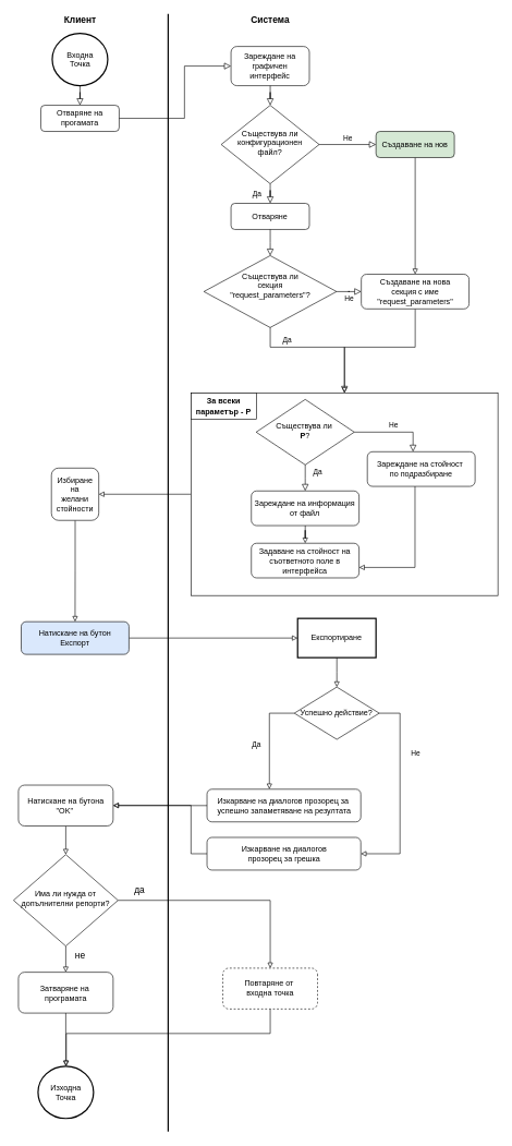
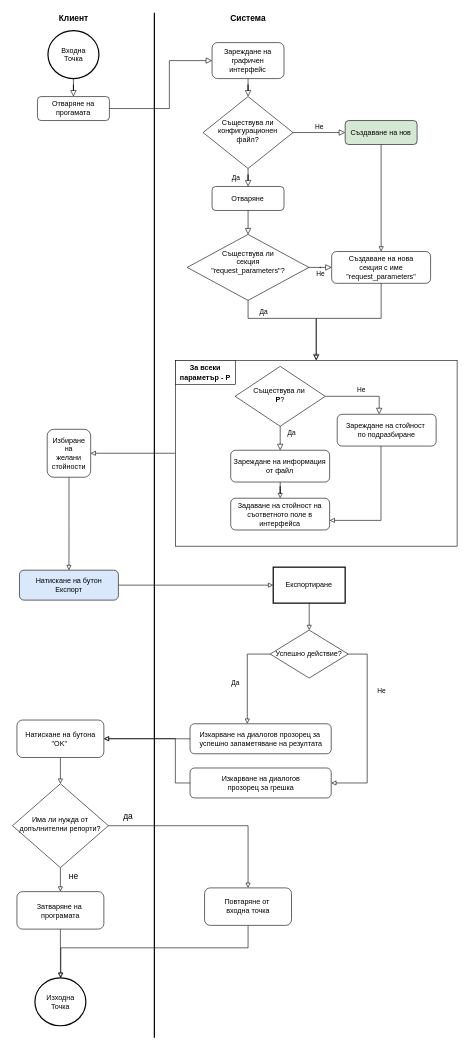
  <mxCell id="0" />
  <mxCell id="1" parent="0" />
  <mxCell id="2" style="edgeStyle=orthogonalEdgeStyle;rounded=0;orthogonalLoop=1;jettySize=auto;html=1;endArrow=block;endFill=0;fontSize=14;" parent="1" source="3" target="37" edge="1"><mxGeometry relative="1" as="geometry"><mxPoint x="182.192" y="895" as="targetPoint" /><Array as="points" /></mxGeometry></mxCell>
  <mxCell id="3" value="" style="rounded=0;whiteSpace=wrap;html=1;fontSize=14;" parent="1" vertex="1"><mxGeometry x="292" y="600" width="470" height="310" as="geometry" /></mxCell>
  <mxCell id="4" value="&lt;font style=&quot;font-size: 12px&quot;&gt;&lt;b&gt;За всеки &lt;br&gt;параметър - P&lt;/b&gt;&lt;/font&gt;" style="rounded=0;whiteSpace=wrap;html=1;fontSize=14;" parent="1" vertex="1"><mxGeometry x="292" y="600" width="100" height="40" as="geometry" /></mxCell>
  <mxCell id="5" value="" style="rounded=0;html=1;jettySize=auto;orthogonalLoop=1;fontSize=11;endArrow=block;endFill=0;endSize=8;strokeWidth=1;shadow=0;labelBackgroundColor=none;edgeStyle=orthogonalEdgeStyle;" parent="1" source="9" target="6" edge="1"><mxGeometry relative="1" as="geometry"><mxPoint x="232" y="100" as="targetPoint" /></mxGeometry></mxCell>
  <mxCell id="6" value="Отваряне на прогамата" style="rounded=1;whiteSpace=wrap;html=1;fontSize=12;glass=0;strokeWidth=1;shadow=0;" parent="1" vertex="1"><mxGeometry x="62" y="160" width="120" height="40" as="geometry" /></mxCell>
  <mxCell id="7" value="" style="rounded=0;html=1;jettySize=auto;orthogonalLoop=1;fontSize=11;endArrow=block;endFill=0;endSize=8;strokeWidth=1;shadow=0;labelBackgroundColor=none;edgeStyle=orthogonalEdgeStyle;" parent="1" source="6" target="8" edge="1"><mxGeometry relative="1" as="geometry"><mxPoint x="-211.75" y="380" as="sourcePoint" /><mxPoint x="-101.75" y="380" as="targetPoint" /><Array as="points"><mxPoint x="282" y="180" /><mxPoint x="282" y="100" /></Array></mxGeometry></mxCell>
  <mxCell id="8" value="&lt;p class=&quot;MsoNormal&quot;&gt;&lt;span lang=&quot;BG&quot;&gt;Зареждане на&lt;br&gt;графичен интерфейс&lt;/span&gt;&lt;/p&gt;" style="rounded=1;whiteSpace=wrap;html=1;fontSize=12;glass=0;strokeWidth=1;shadow=0;" parent="1" vertex="1"><mxGeometry x="353.25" y="70" width="120" height="60" as="geometry" /></mxCell>
  <mxCell id="9" value="Входна&lt;br&gt;Точка" style="strokeWidth=2;html=1;shape=mxgraph.flowchart.start_2;whiteSpace=wrap;" parent="1" vertex="1"><mxGeometry x="79.5" y="50" width="85" height="80" as="geometry" /></mxCell>
  <mxCell id="10" value="" style="line;strokeWidth=2;direction=south;html=1;" parent="1" vertex="1"><mxGeometry x="252" y="20" width="10" height="1710" as="geometry" /></mxCell>
  <mxCell id="11" value="Клиент" style="text;html=1;align=center;verticalAlign=middle;resizable=0;points=[];autosize=1;fontSize=14;fontStyle=1" parent="1" vertex="1"><mxGeometry x="92" y="20" width="60" height="20" as="geometry" /></mxCell>
  <mxCell id="12" value="Система" style="text;html=1;align=center;verticalAlign=middle;resizable=0;points=[];autosize=1;fontStyle=1;fontSize=14;" parent="1" vertex="1"><mxGeometry x="378.25" y="20" width="70" height="20" as="geometry" /></mxCell>
  <mxCell id="13" value="" style="rounded=0;html=1;jettySize=auto;orthogonalLoop=1;fontSize=11;endArrow=block;endFill=0;endSize=8;strokeWidth=1;shadow=0;labelBackgroundColor=none;edgeStyle=orthogonalEdgeStyle;" parent="1" source="8" target="16" edge="1"><mxGeometry relative="1" as="geometry"><mxPoint x="413.25" y="210" as="sourcePoint" /><mxPoint x="413.25" y="260" as="targetPoint" /></mxGeometry></mxCell>
  <mxCell id="14" value="Да" style="rounded=0;html=1;jettySize=auto;orthogonalLoop=1;fontSize=11;endArrow=block;endFill=0;endSize=8;strokeWidth=1;shadow=0;labelBackgroundColor=none;edgeStyle=orthogonalEdgeStyle;" parent="1" source="16" target="19" edge="1"><mxGeometry y="20" relative="1" as="geometry"><mxPoint as="offset" /><mxPoint x="413.25" y="400" as="targetPoint" /></mxGeometry></mxCell>
  <mxCell id="15" value="Не" style="edgeStyle=orthogonalEdgeStyle;rounded=0;html=1;jettySize=auto;orthogonalLoop=1;fontSize=11;endArrow=block;endFill=0;endSize=8;strokeWidth=1;shadow=0;labelBackgroundColor=none;" parent="1" source="16" target="18" edge="1"><mxGeometry y="10" relative="1" as="geometry"><mxPoint as="offset" /></mxGeometry></mxCell>
  <mxCell id="16" value="Съществува ли конфигурационен &lt;br&gt;файл?" style="rhombus;whiteSpace=wrap;html=1;shadow=0;fontFamily=Helvetica;fontSize=12;align=center;strokeWidth=1;spacing=6;spacingTop=-4;" parent="1" vertex="1"><mxGeometry x="338.25" y="160" width="150" height="120" as="geometry" /></mxCell>
  <mxCell id="17" style="edgeStyle=orthogonalEdgeStyle;rounded=0;orthogonalLoop=1;jettySize=auto;html=1;fontSize=14;endArrow=block;endFill=0;" parent="1" source="18" target="24" edge="1"><mxGeometry relative="1" as="geometry" /></mxCell>
  <mxCell id="18" value="Създаване на нов" style="rounded=1;whiteSpace=wrap;html=1;fontSize=12;glass=0;strokeWidth=1;shadow=0;fillColor=#d5e8d4;" parent="1" vertex="1"><mxGeometry x="575.25" y="200" width="120" height="40" as="geometry" /></mxCell>
  <mxCell id="19" value="Отваряне" style="rounded=1;whiteSpace=wrap;html=1;fontSize=12;glass=0;strokeWidth=1;shadow=0;" parent="1" vertex="1"><mxGeometry x="353.25" y="310" width="120" height="40" as="geometry" /></mxCell>
  <mxCell id="20" value="Съществува ли&lt;br&gt;секция&lt;br&gt;&quot;request_parameters&quot;?&lt;br&gt;&amp;nbsp;" style="rhombus;whiteSpace=wrap;html=1;shadow=0;fontFamily=Helvetica;fontSize=12;align=center;strokeWidth=1;spacing=6;spacingTop=-4;" parent="1" vertex="1"><mxGeometry x="311.69" y="390" width="203.12" height="110" as="geometry" /></mxCell>
  <mxCell id="21" value="" style="rounded=0;html=1;jettySize=auto;orthogonalLoop=1;fontSize=11;endArrow=block;endFill=0;endSize=8;strokeWidth=1;shadow=0;labelBackgroundColor=none;edgeStyle=orthogonalEdgeStyle;" parent="1" source="19" target="20" edge="1"><mxGeometry x="0.664" y="95" relative="1" as="geometry"><mxPoint as="offset" /><mxPoint x="423.25" y="360" as="sourcePoint" /><mxPoint x="423.25" y="400" as="targetPoint" /></mxGeometry></mxCell>
  <mxCell id="22" value="Не" style="edgeStyle=orthogonalEdgeStyle;rounded=0;html=1;jettySize=auto;orthogonalLoop=1;fontSize=11;endArrow=block;endFill=0;endSize=8;strokeWidth=1;shadow=0;labelBackgroundColor=none;" parent="1" source="20" target="24" edge="1"><mxGeometry y="10" relative="1" as="geometry"><mxPoint as="offset" /><mxPoint x="498.25" y="300" as="sourcePoint" /><mxPoint x="538.25" y="555" as="targetPoint" /></mxGeometry></mxCell>
  <mxCell id="23" style="edgeStyle=orthogonalEdgeStyle;rounded=0;orthogonalLoop=1;jettySize=auto;html=1;endArrow=block;endFill=0;" edge="1" parent="1" source="24" target="3"><mxGeometry relative="1" as="geometry"><Array as="points"><mxPoint x="635" y="530" /><mxPoint x="527" y="530" /></Array></mxGeometry></mxCell>
  <mxCell id="24" value="Създаване на нова&lt;br&gt;секция с име&lt;br&gt;&quot;request_parameters&quot;" style="rounded=1;whiteSpace=wrap;html=1;fontSize=12;glass=0;strokeWidth=1;shadow=0;" parent="1" vertex="1"><mxGeometry x="552.75" y="418.5" width="165" height="53" as="geometry" /></mxCell>
  <mxCell id="25" style="edgeStyle=orthogonalEdgeStyle;rounded=0;orthogonalLoop=1;jettySize=auto;html=1;endArrow=block;endFill=0;fontSize=14;" parent="1" source="26" target="33" edge="1"><mxGeometry relative="1" as="geometry" /></mxCell>
  <mxCell id="26" value="Зареждане на информация от файл" style="rounded=1;whiteSpace=wrap;html=1;fontSize=12;glass=0;strokeWidth=1;shadow=0;" parent="1" vertex="1"><mxGeometry x="384.36" y="750" width="165" height="53" as="geometry" /></mxCell>
  <mxCell id="27" value="Да" style="rounded=0;html=1;jettySize=auto;orthogonalLoop=1;fontSize=11;endArrow=block;endFill=0;endSize=8;strokeWidth=1;shadow=0;labelBackgroundColor=none;edgeStyle=orthogonalEdgeStyle;" parent="1" source="20" target="3" edge="1"><mxGeometry x="-0.475" y="10" relative="1" as="geometry"><mxPoint as="offset" /><mxPoint x="423.3" y="400" as="sourcePoint" /><mxPoint x="423.3" y="435.041" as="targetPoint" /><Array as="points"><mxPoint x="413" y="530" /><mxPoint x="527" y="530" /></Array></mxGeometry></mxCell>
  <mxCell id="28" style="edgeStyle=orthogonalEdgeStyle;rounded=0;orthogonalLoop=1;jettySize=auto;html=1;endArrow=block;endFill=0;fontSize=14;" parent="1" source="29" target="33" edge="1"><mxGeometry relative="1" as="geometry"><Array as="points"><mxPoint x="635" y="867" /></Array></mxGeometry></mxCell>
  <mxCell id="29" value="Зареждане на стойност&amp;nbsp;&lt;br&gt;по подразбиране" style="rounded=1;whiteSpace=wrap;html=1;fontSize=12;glass=0;strokeWidth=1;shadow=0;" parent="1" vertex="1"><mxGeometry x="562" y="690" width="165" height="53" as="geometry" /></mxCell>
  <mxCell id="30" value="Съществува ли&amp;nbsp;&lt;br&gt;&lt;b&gt;P&lt;/b&gt;?" style="rhombus;whiteSpace=wrap;html=1;shadow=0;fontFamily=Helvetica;fontSize=12;align=center;strokeWidth=1;spacing=6;spacingTop=-4;" parent="1" vertex="1"><mxGeometry x="391.73" y="610" width="150.27" height="100" as="geometry" /></mxCell>
  <mxCell id="31" value="Да" style="rounded=0;html=1;jettySize=auto;orthogonalLoop=1;fontSize=11;endArrow=block;endFill=0;endSize=8;strokeWidth=1;shadow=0;labelBackgroundColor=none;edgeStyle=orthogonalEdgeStyle;" parent="1" source="30" target="26" edge="1"><mxGeometry x="0.556" y="27" relative="1" as="geometry"><mxPoint x="-8" y="-20" as="offset" /><mxPoint x="423.25" y="565" as="sourcePoint" /><mxPoint x="467" y="755" as="targetPoint" /><Array as="points" /></mxGeometry></mxCell>
  <mxCell id="32" value="Не" style="edgeStyle=orthogonalEdgeStyle;rounded=0;html=1;jettySize=auto;orthogonalLoop=1;fontSize=11;endArrow=block;endFill=0;endSize=8;strokeWidth=1;shadow=0;labelBackgroundColor=none;" parent="1" source="30" target="29" edge="1"><mxGeometry y="10" relative="1" as="geometry"><mxPoint as="offset" /><mxPoint x="503.25" y="500" as="sourcePoint" /><mxPoint x="562.75" y="500" as="targetPoint" /><Array as="points"><mxPoint x="632" y="660" /></Array></mxGeometry></mxCell>
  <mxCell id="33" value="Задаване на стойност на съответното поле в интерфейса" style="rounded=1;whiteSpace=wrap;html=1;fontSize=12;glass=0;strokeWidth=1;shadow=0;" parent="1" vertex="1"><mxGeometry x="384.36" y="830" width="165" height="53" as="geometry" /></mxCell>
  <mxCell id="34" style="edgeStyle=orthogonalEdgeStyle;rounded=0;orthogonalLoop=1;jettySize=auto;html=1;endArrow=block;endFill=0;fontSize=14;" parent="1" source="35" target="39" edge="1"><mxGeometry relative="1" as="geometry"><mxPoint x="402" y="975" as="targetPoint" /></mxGeometry></mxCell>
  <mxCell id="35" value="Натискане на бутон&lt;br&gt;Експорт" style="rounded=1;whiteSpace=wrap;html=1;fontSize=12;glass=0;strokeWidth=1;shadow=0;fillColor=#dae8fc;" parent="1" vertex="1"><mxGeometry x="32" y="950" width="165" height="50" as="geometry" /></mxCell>
  <mxCell id="36" style="edgeStyle=orthogonalEdgeStyle;rounded=0;orthogonalLoop=1;jettySize=auto;html=1;endArrow=block;endFill=0;fontSize=14;" parent="1" source="37" target="35" edge="1"><mxGeometry relative="1" as="geometry" /></mxCell>
  <mxCell id="37" value="Избиране&lt;br&gt;на&lt;br&gt;желани&lt;br&gt;стойности" style="rounded=1;whiteSpace=wrap;html=1;fontSize=12;glass=0;strokeWidth=1;shadow=0;" parent="1" vertex="1"><mxGeometry x="78.25" y="715" width="72.5" height="80" as="geometry" /></mxCell>
  <mxCell id="38" style="edgeStyle=orthogonalEdgeStyle;rounded=0;orthogonalLoop=1;jettySize=auto;html=1;endArrow=block;endFill=0;" edge="1" parent="1" source="39" target="57"><mxGeometry relative="1" as="geometry"><mxPoint x="515.25" y="1050" as="targetPoint" /></mxGeometry></mxCell>
  <mxCell id="39" value="Експортиране" style="rounded=0;whiteSpace=wrap;html=1;strokeWidth=2;fillColor=default;" vertex="1" parent="1"><mxGeometry x="455.25" y="945" width="120" height="60" as="geometry" /></mxCell>
  <mxCell id="40" value="&lt;p class=&quot;MsoNormal&quot;&gt;Изкарване на диалогов прозорец за&amp;nbsp;&lt;br&gt;&lt;span&gt;успешно запаметяване на резултата&lt;/span&gt;&lt;/p&gt;" style="rounded=1;whiteSpace=wrap;html=1;fontSize=12;glass=0;strokeWidth=1;shadow=0;" vertex="1" parent="1"><mxGeometry x="316.5" y="1206.25" width="235.5" height="50" as="geometry" /></mxCell>
  <mxCell id="41" style="edgeStyle=orthogonalEdgeStyle;rounded=0;orthogonalLoop=1;jettySize=auto;html=1;endArrow=block;endFill=0;fontSize=14;" edge="1" parent="1" source="42" target="47"><mxGeometry relative="1" as="geometry"><mxPoint x="100.25" y="1306.25" as="targetPoint" /></mxGeometry></mxCell>
  <mxCell id="42" value="&lt;p class=&quot;MsoNormal&quot;&gt;Натискане на бутона&lt;br&gt;&lt;span&gt;&quot;OK&quot;&amp;nbsp;&lt;/span&gt;&lt;/p&gt;" style="rounded=1;whiteSpace=wrap;html=1;fontSize=12;glass=0;strokeWidth=1;shadow=0;direction=south;" vertex="1" parent="1"><mxGeometry x="27.75" y="1200" width="145" height="62.5" as="geometry" /></mxCell>
  <mxCell id="43" style="edgeStyle=orthogonalEdgeStyle;rounded=0;orthogonalLoop=1;jettySize=auto;html=1;endArrow=block;endFill=0;fontSize=14;" edge="1" parent="1" source="40" target="42"><mxGeometry relative="1" as="geometry"><mxPoint x="177.75" y="1231.25" as="targetPoint" /><mxPoint x="316.5" y="1231.25" as="sourcePoint" /></mxGeometry></mxCell>
  <mxCell id="44" value="не" style="edgeStyle=orthogonalEdgeStyle;rounded=0;orthogonalLoop=1;jettySize=auto;html=1;endArrow=block;endFill=0;fontSize=14;" edge="1" parent="1" source="47" target="50"><mxGeometry x="-0.312" y="22" relative="1" as="geometry"><mxPoint as="offset" /></mxGeometry></mxCell>
  <mxCell id="45" style="edgeStyle=orthogonalEdgeStyle;rounded=0;orthogonalLoop=1;jettySize=auto;html=1;endArrow=block;endFill=0;fontSize=14;" edge="1" parent="1" source="47" target="52"><mxGeometry relative="1" as="geometry" /></mxCell>
  <mxCell id="46" value="да" style="edgeLabel;html=1;align=center;verticalAlign=middle;resizable=0;points=[];fontSize=14;" vertex="1" connectable="0" parent="45"><mxGeometry x="-0.295" y="-4" relative="1" as="geometry"><mxPoint x="-87" y="-20" as="offset" /></mxGeometry></mxCell>
  <mxCell id="47" value="Има ли нужда от допълнителни репорти?" style="rhombus;whiteSpace=wrap;html=1;shadow=0;fontFamily=Helvetica;fontSize=12;align=center;strokeWidth=1;spacing=6;spacingTop=-4;" vertex="1" parent="1"><mxGeometry x="20.25" y="1306.25" width="160" height="140" as="geometry" /></mxCell>
  <mxCell id="48" value="Изходна&lt;br&gt;Точка" style="strokeWidth=2;html=1;shape=mxgraph.flowchart.start_2;whiteSpace=wrap;" vertex="1" parent="1"><mxGeometry x="57.75" y="1630" width="85" height="80" as="geometry" /></mxCell>
  <mxCell id="49" style="edgeStyle=orthogonalEdgeStyle;rounded=0;orthogonalLoop=1;jettySize=auto;html=1;endArrow=block;endFill=0;fontSize=14;" edge="1" parent="1" source="50" target="48"><mxGeometry relative="1" as="geometry" /></mxCell>
  <mxCell id="50" value="&lt;p class=&quot;MsoNormal&quot;&gt;Затваряне на&amp;nbsp;&lt;br&gt;програмата&lt;/p&gt;" style="rounded=1;whiteSpace=wrap;html=1;fontSize=12;glass=0;strokeWidth=1;shadow=0;direction=south;" vertex="1" parent="1"><mxGeometry x="27.75" y="1486.25" width="145" height="62.5" as="geometry" /></mxCell>
  <mxCell id="51" style="edgeStyle=orthogonalEdgeStyle;rounded=0;orthogonalLoop=1;jettySize=auto;html=1;endArrow=block;endFill=0;fontSize=14;" edge="1" parent="1" source="52" target="48"><mxGeometry relative="1" as="geometry"><Array as="points"><mxPoint x="413" y="1580" /><mxPoint x="101" y="1580" /></Array></mxGeometry></mxCell>
- <mxCell id="52" value="&lt;p class=&quot;MsoNormal&quot;&gt;Повтаряне от&amp;nbsp;&lt;br&gt;входна точка&lt;/p&gt;" style="rounded=1;whiteSpace=wrap;html=1;fontSize=12;glass=0;strokeWidth=1;shadow=0;direction=south;dashed=1;" vertex="1" parent="1"><mxGeometry x="340.75" y="1480" width="145" height="62.5" as="geometry" /></mxCell>
+ <mxCell id="52" value="&lt;p class=&quot;MsoNormal&quot;&gt;Повтаряне от&amp;nbsp;&lt;br&gt;входна точка&lt;/p&gt;" style="rounded=1;whiteSpace=wrap;html=1;fontSize=12;glass=0;strokeWidth=1;shadow=0;direction=south;" vertex="1" parent="1"><mxGeometry x="340.75" y="1480" width="145" height="62.5" as="geometry" /></mxCell>
  <mxCell id="53" style="edgeStyle=orthogonalEdgeStyle;rounded=0;orthogonalLoop=1;jettySize=auto;html=1;endArrow=block;endFill=0;" edge="1" parent="1" source="57" target="40"><mxGeometry relative="1" as="geometry"><Array as="points"><mxPoint x="412" y="1090" /></Array></mxGeometry></mxCell>
  <mxCell id="54" value="Да" style="edgeLabel;html=1;align=center;verticalAlign=middle;resizable=0;points=[];" vertex="1" connectable="0" parent="53"><mxGeometry x="-0.063" relative="1" as="geometry"><mxPoint x="-21" y="14" as="offset" /></mxGeometry></mxCell>
  <mxCell id="55" style="edgeStyle=orthogonalEdgeStyle;rounded=0;orthogonalLoop=1;jettySize=auto;html=1;endArrow=block;endFill=0;" edge="1" parent="1" source="57" target="59"><mxGeometry relative="1" as="geometry"><Array as="points"><mxPoint x="612" y="1090" /><mxPoint x="612" y="1305" /></Array></mxGeometry></mxCell>
  <mxCell id="56" value="Не" style="edgeLabel;html=1;align=center;verticalAlign=middle;resizable=0;points=[];" vertex="1" connectable="0" parent="55"><mxGeometry x="-0.346" relative="1" as="geometry"><mxPoint x="23" y="-8" as="offset" /></mxGeometry></mxCell>
  <mxCell id="57" value="Успешно действие?" style="rhombus;whiteSpace=wrap;html=1;rounded=0;strokeWidth=1;fillColor=default;" vertex="1" parent="1"><mxGeometry x="450.19" y="1050" width="130.13" height="80" as="geometry" /></mxCell>
  <mxCell id="58" style="edgeStyle=orthogonalEdgeStyle;rounded=0;orthogonalLoop=1;jettySize=auto;html=1;endArrow=block;endFill=0;" edge="1" parent="1" source="59" target="42"><mxGeometry relative="1" as="geometry"><Array as="points"><mxPoint x="292" y="1305" /><mxPoint x="292" y="1231" /></Array></mxGeometry></mxCell>
  <mxCell id="59" value="&lt;p class=&quot;MsoNormal&quot;&gt;Изкарване на диалогов &lt;br&gt;прозорец за&amp;nbsp;грешка&lt;/p&gt;" style="rounded=1;whiteSpace=wrap;html=1;fontSize=12;glass=0;strokeWidth=1;shadow=0;" vertex="1" parent="1"><mxGeometry x="316.5" y="1280" width="235.5" height="50" as="geometry" /></mxCell>
